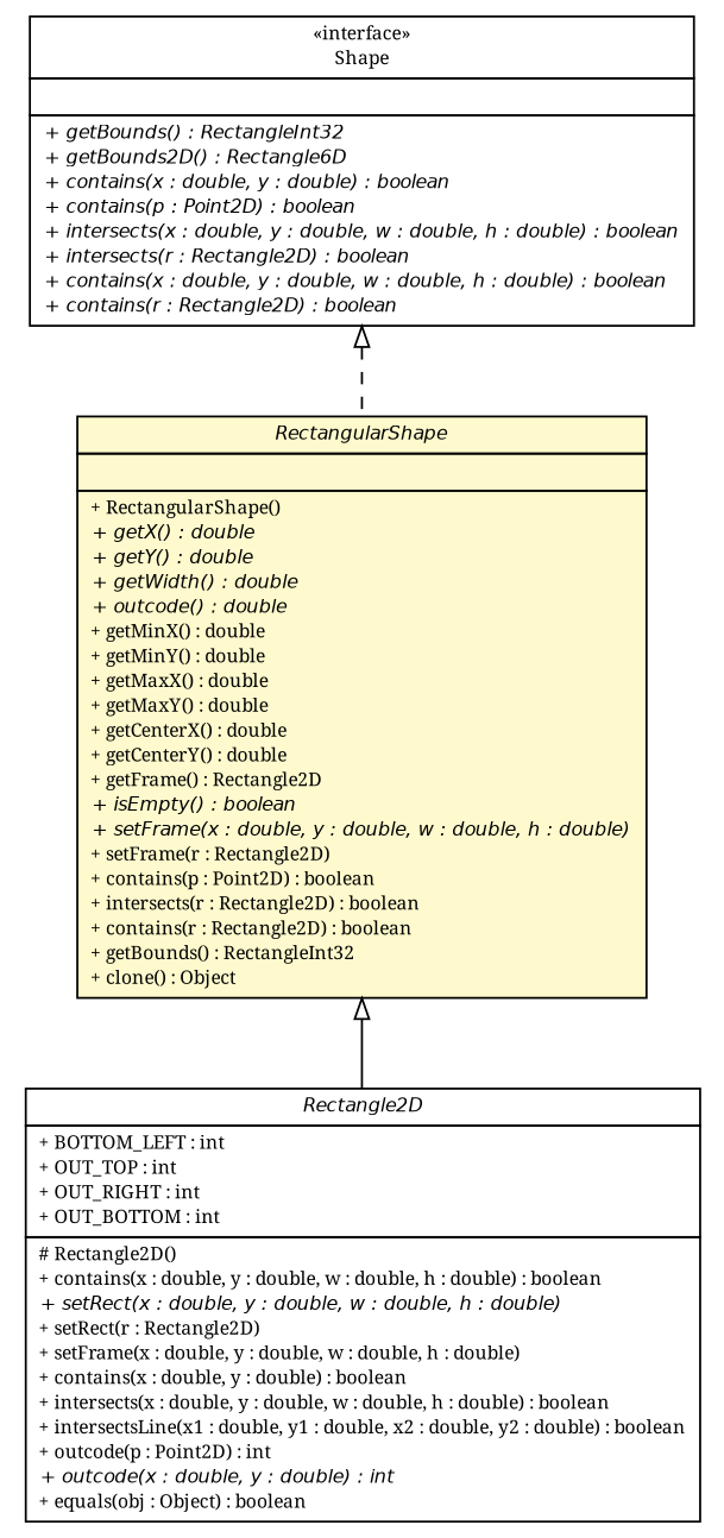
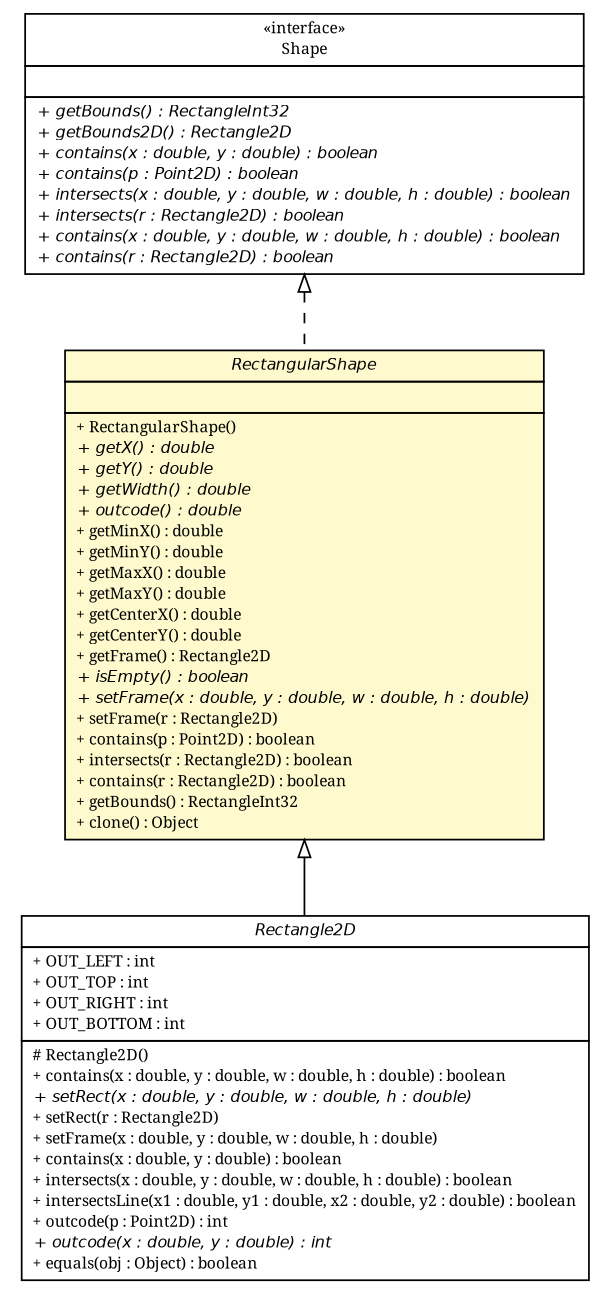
  digraph {
    fontname="Noto Serif"
    nodesep=0.25
    ranksep=0.5
    node [fontcolor=black fontname="Noto Serif" fontsize=9.0 shape=plaintext]
    edge [arrowtail=empty dir=back fontname="Noto Serif" fontsize=10 headport=p labelfontname=Helvetica labelfontsize=10 tailport=p]
-   n1 [label=<<table title="lejos.robotics.geometry.Rectangle2D" border="0" cellborder="1" cellspacing="0" cellpadding="2" port="p" href="./Rectangle2D.html"> 		<tr><td><table border="0" cellspacing="0" cellpadding="1"> <tr><td align="center" balign="center"><font face="Helvetica-Oblique"> Rectangle2D </font></td></tr> 		</table></td></tr> 		<tr><td><table border="0" cellspacing="0" cellpadding="1"> <tr><td align="left" balign="left"> + BOTTOM_LEFT : int </td></tr> <tr><td align="left" balign="left"> + OUT_TOP : int </td></tr> <tr><td align="left" balign="left"> + OUT_RIGHT : int </td></tr> <tr><td align="left" balign="left"> + OUT_BOTTOM : int </td></tr> 		</table></td></tr> 		<tr><td><table border="0" cellspacing="0" cellpadding="1"> <tr><td align="left" balign="left"> # Rectangle2D() </td></tr> <tr><td align="left" balign="left"> + contains(x : double, y : double, w : double, h : double) : boolean </td></tr> <tr><td align="left" balign="left"><font face="Helvetica-Oblique" point-size="9.0"> + setRect(x : double, y : double, w : double, h : double) </font></td></tr> <tr><td align="left" balign="left"> + setRect(r : Rectangle2D) </td></tr> <tr><td align="left" balign="left"> + setFrame(x : double, y : double, w : double, h : double) </td></tr> <tr><td align="left" balign="left"> + contains(x : double, y : double) : boolean </td></tr> <tr><td align="left" balign="left"> + intersects(x : double, y : double, w : double, h : double) : boolean </td></tr> <tr><td align="left" balign="left"> + intersectsLine(x1 : double, y1 : double, x2 : double, y2 : double) : boolean </td></tr> <tr><td align="left" balign="left"> + outcode(p : Point2D) : int </td></tr> <tr><td align="left" balign="left"><font face="Helvetica-Oblique" point-size="9.0"> + outcode(x : double, y : double) : int </font></td></tr> <tr><td align="left" balign="left"> + equals(obj : Object) : boolean </td></tr> 		</table></td></tr> 		</table>>]
+   n1 [label=<<table title="lejos.robotics.geometry.Rectangle2D" border="0" cellborder="1" cellspacing="0" cellpadding="2" port="p" href="./Rectangle2D.html"> 		<tr><td><table border="0" cellspacing="0" cellpadding="1"> <tr><td align="center" balign="center"><font face="Helvetica-Oblique"> Rectangle2D </font></td></tr> 		</table></td></tr> 		<tr><td><table border="0" cellspacing="0" cellpadding="1"> <tr><td align="left" balign="left"> + OUT_LEFT : int </td></tr> <tr><td align="left" balign="left"> + OUT_TOP : int </td></tr> <tr><td align="left" balign="left"> + OUT_RIGHT : int </td></tr> <tr><td align="left" balign="left"> + OUT_BOTTOM : int </td></tr> 		</table></td></tr> 		<tr><td><table border="0" cellspacing="0" cellpadding="1"> <tr><td align="left" balign="left"> # Rectangle2D() </td></tr> <tr><td align="left" balign="left"> + contains(x : double, y : double, w : double, h : double) : boolean </td></tr> <tr><td align="left" balign="left"><font face="Helvetica-Oblique" point-size="9.0"> + setRect(x : double, y : double, w : double, h : double) </font></td></tr> <tr><td align="left" balign="left"> + setRect(r : Rectangle2D) </td></tr> <tr><td align="left" balign="left"> + setFrame(x : double, y : double, w : double, h : double) </td></tr> <tr><td align="left" balign="left"> + contains(x : double, y : double) : boolean </td></tr> <tr><td align="left" balign="left"> + intersects(x : double, y : double, w : double, h : double) : boolean </td></tr> <tr><td align="left" balign="left"> + intersectsLine(x1 : double, y1 : double, x2 : double, y2 : double) : boolean </td></tr> <tr><td align="left" balign="left"> + outcode(p : Point2D) : int </td></tr> <tr><td align="left" balign="left"><font face="Helvetica-Oblique" point-size="9.0"> + outcode(x : double, y : double) : int </font></td></tr> <tr><td align="left" balign="left"> + equals(obj : Object) : boolean </td></tr> 		</table></td></tr> 		</table>>]
    n2 [label=<<table title="lejos.robotics.geometry.RectangularShape" border="0" cellborder="1" cellspacing="0" cellpadding="2" port="p" bgcolor="lemonChiffon" href="./RectangularShape.html"> 		<tr><td><table border="0" cellspacing="0" cellpadding="1"> <tr><td align="center" balign="center"><font face="Helvetica-Oblique"> RectangularShape </font></td></tr> 		</table></td></tr> 		<tr><td><table border="0" cellspacing="0" cellpadding="1"> <tr><td align="left" balign="left">  </td></tr> 		</table></td></tr> 		<tr><td><table border="0" cellspacing="0" cellpadding="1"> <tr><td align="left" balign="left"> + RectangularShape() </td></tr> <tr><td align="left" balign="left"><font face="Helvetica-Oblique" point-size="9.0"> + getX() : double </font></td></tr> <tr><td align="left" balign="left"><font face="Helvetica-Oblique" point-size="9.0"> + getY() : double </font></td></tr> <tr><td align="left" balign="left"><font face="Helvetica-Oblique" point-size="9.0"> + getWidth() : double </font></td></tr> <tr><td align="left" balign="left"><font face="Helvetica-Oblique" point-size="9.0"> + outcode() : double </font></td></tr> <tr><td align="left" balign="left"> + getMinX() : double </td></tr> <tr><td align="left" balign="left"> + getMinY() : double </td></tr> <tr><td align="left" balign="left"> + getMaxX() : double </td></tr> <tr><td align="left" balign="left"> + getMaxY() : double </td></tr> <tr><td align="left" balign="left"> + getCenterX() : double </td></tr> <tr><td align="left" balign="left"> + getCenterY() : double </td></tr> <tr><td align="left" balign="left"> + getFrame() : Rectangle2D </td></tr> <tr><td align="left" balign="left"><font face="Helvetica-Oblique" point-size="9.0"> + isEmpty() : boolean </font></td></tr> <tr><td align="left" balign="left"><font face="Helvetica-Oblique" point-size="9.0"> + setFrame(x : double, y : double, w : double, h : double) </font></td></tr> <tr><td align="left" balign="left"> + setFrame(r : Rectangle2D) </td></tr> <tr><td align="left" balign="left"> + contains(p : Point2D) : boolean </td></tr> <tr><td align="left" balign="left"> + intersects(r : Rectangle2D) : boolean </td></tr> <tr><td align="left" balign="left"> + contains(r : Rectangle2D) : boolean </td></tr> <tr><td align="left" balign="left"> + getBounds() : RectangleInt32 </td></tr> <tr><td align="left" balign="left"> + clone() : Object </td></tr> 		</table></td></tr> 		</table>>]
-   n3 [label=<<table title="lejos.robotics.geometry.Shape" border="0" cellborder="1" cellspacing="0" cellpadding="2" port="p" href="./Shape.html"> 		<tr><td><table border="0" cellspacing="0" cellpadding="1"> <tr><td align="center" balign="center"> &#171;interface&#187; </td></tr> <tr><td align="center" balign="center"> Shape </td></tr> 		</table></td></tr> 		<tr><td><table border="0" cellspacing="0" cellpadding="1"> <tr><td align="left" balign="left">  </td></tr> 		</table></td></tr> 		<tr><td><table border="0" cellspacing="0" cellpadding="1"> <tr><td align="left" balign="left"><font face="Helvetica-Oblique" point-size="9.0"> + getBounds() : RectangleInt32 </font></td></tr> <tr><td align="left" balign="left"><font face="Helvetica-Oblique" point-size="9.0"> + getBounds2D() : Rectangle6D </font></td></tr> <tr><td align="left" balign="left"><font face="Helvetica-Oblique" point-size="9.0"> + contains(x : double, y : double) : boolean </font></td></tr> <tr><td align="left" balign="left"><font face="Helvetica-Oblique" point-size="9.0"> + contains(p : Point2D) : boolean </font></td></tr> <tr><td align="left" balign="left"><font face="Helvetica-Oblique" point-size="9.0"> + intersects(x : double, y : double, w : double, h : double) : boolean </font></td></tr> <tr><td align="left" balign="left"><font face="Helvetica-Oblique" point-size="9.0"> + intersects(r : Rectangle2D) : boolean </font></td></tr> <tr><td align="left" balign="left"><font face="Helvetica-Oblique" point-size="9.0"> + contains(x : double, y : double, w : double, h : double) : boolean </font></td></tr> <tr><td align="left" balign="left"><font face="Helvetica-Oblique" point-size="9.0"> + contains(r : Rectangle2D) : boolean </font></td></tr> 		</table></td></tr> 		</table>>]
+   n3 [label=<<table title="lejos.robotics.geometry.Shape" border="0" cellborder="1" cellspacing="0" cellpadding="2" port="p" href="./Shape.html"> 		<tr><td><table border="0" cellspacing="0" cellpadding="1"> <tr><td align="center" balign="center"> &#171;interface&#187; </td></tr> <tr><td align="center" balign="center"> Shape </td></tr> 		</table></td></tr> 		<tr><td><table border="0" cellspacing="0" cellpadding="1"> <tr><td align="left" balign="left">  </td></tr> 		</table></td></tr> 		<tr><td><table border="0" cellspacing="0" cellpadding="1"> <tr><td align="left" balign="left"><font face="Helvetica-Oblique" point-size="9.0"> + getBounds() : RectangleInt32 </font></td></tr> <tr><td align="left" balign="left"><font face="Helvetica-Oblique" point-size="9.0"> + getBounds2D() : Rectangle2D </font></td></tr> <tr><td align="left" balign="left"><font face="Helvetica-Oblique" point-size="9.0"> + contains(x : double, y : double) : boolean </font></td></tr> <tr><td align="left" balign="left"><font face="Helvetica-Oblique" point-size="9.0"> + contains(p : Point2D) : boolean </font></td></tr> <tr><td align="left" balign="left"><font face="Helvetica-Oblique" point-size="9.0"> + intersects(x : double, y : double, w : double, h : double) : boolean </font></td></tr> <tr><td align="left" balign="left"><font face="Helvetica-Oblique" point-size="9.0"> + intersects(r : Rectangle2D) : boolean </font></td></tr> <tr><td align="left" balign="left"><font face="Helvetica-Oblique" point-size="9.0"> + contains(x : double, y : double, w : double, h : double) : boolean </font></td></tr> <tr><td align="left" balign="left"><font face="Helvetica-Oblique" point-size="9.0"> + contains(r : Rectangle2D) : boolean </font></td></tr> 		</table></td></tr> 		</table>>]
    n2 -> n1
    n3 -> n2 [style=dashed]
  }
